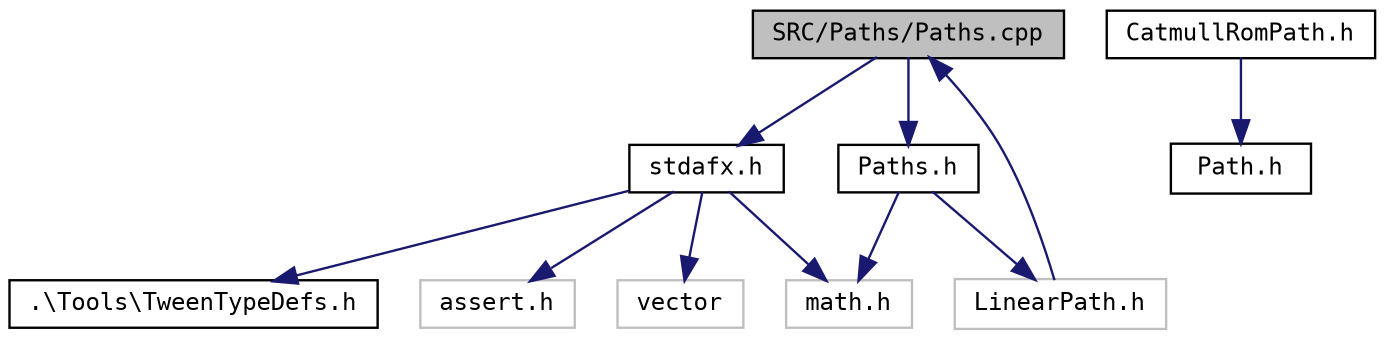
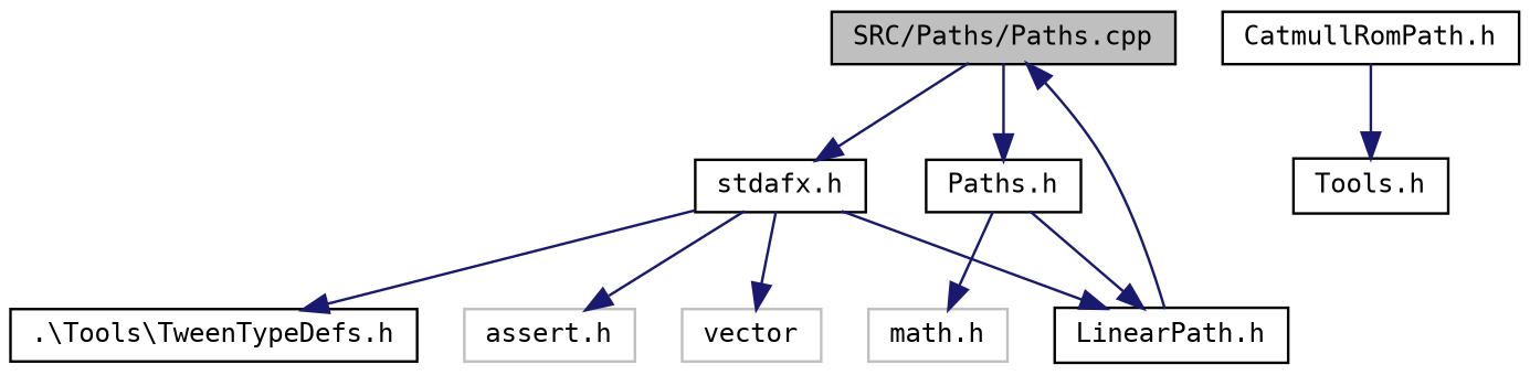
  digraph {
    fontname="DejaVu Sans Mono"
    node [color=black fontname="DejaVu Sans Mono" fontsize=10 shape=record]
    edge [color=midnightblue fontname="DejaVu Sans Mono" fontsize=10 labelfontname=FreeSans labelfontsize=10 style=solid]
    n1 [fillcolor=grey75 fontcolor=black height=0.2 label="SRC/Paths/Paths.cpp" style=filled width=0.4]
    n2 [height=0.2 label="stdafx.h" width=0.4]
    n3 [height=0.2 label="Paths.h" width=0.4]
    n4 [height=0.2 label=".\\Tools\\TweenTypeDefs.h" width=0.4]
    n5 [color=grey75 height=0.2 label="assert.h" width=0.4]
    n6 [color=grey75 height=0.2 label="math.h" width=0.4]
    n7 [color=grey75 height=0.2 label=vector width=0.4]
-   n8 [color=grey75 height=0.2 label="LinearPath.h" width=0.4]
+   n8 [height=0.2 label="LinearPath.h" width=0.4]
    n9 [height=0.2 label="CatmullRomPath.h" width=0.4]
-   n10 [height=0.2 label="Path.h" width=0.4]
+   n10 [height=0.2 label="Tools.h" width=0.4]
    n1 -> n2
    n1 -> n3
    n2 -> n4
    n2 -> n5
-   n2 -> n6
+   n2 -> n8
    n2 -> n7
    n3 -> n6
    n3 -> n8
    n8 -> n1
    n9 -> n10
  }
